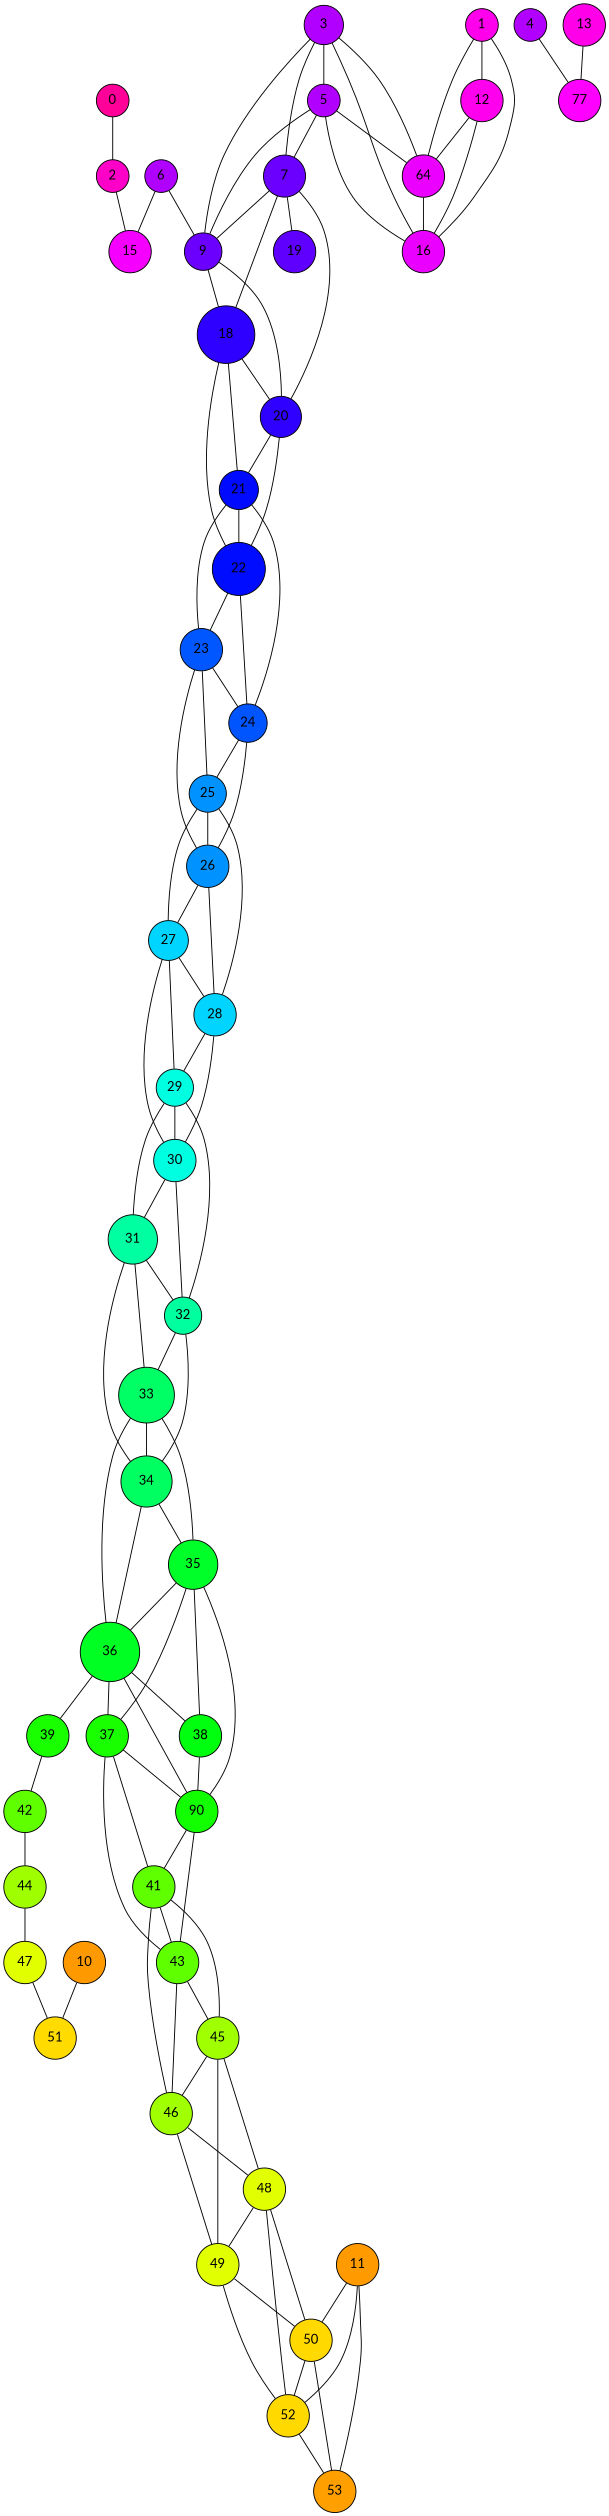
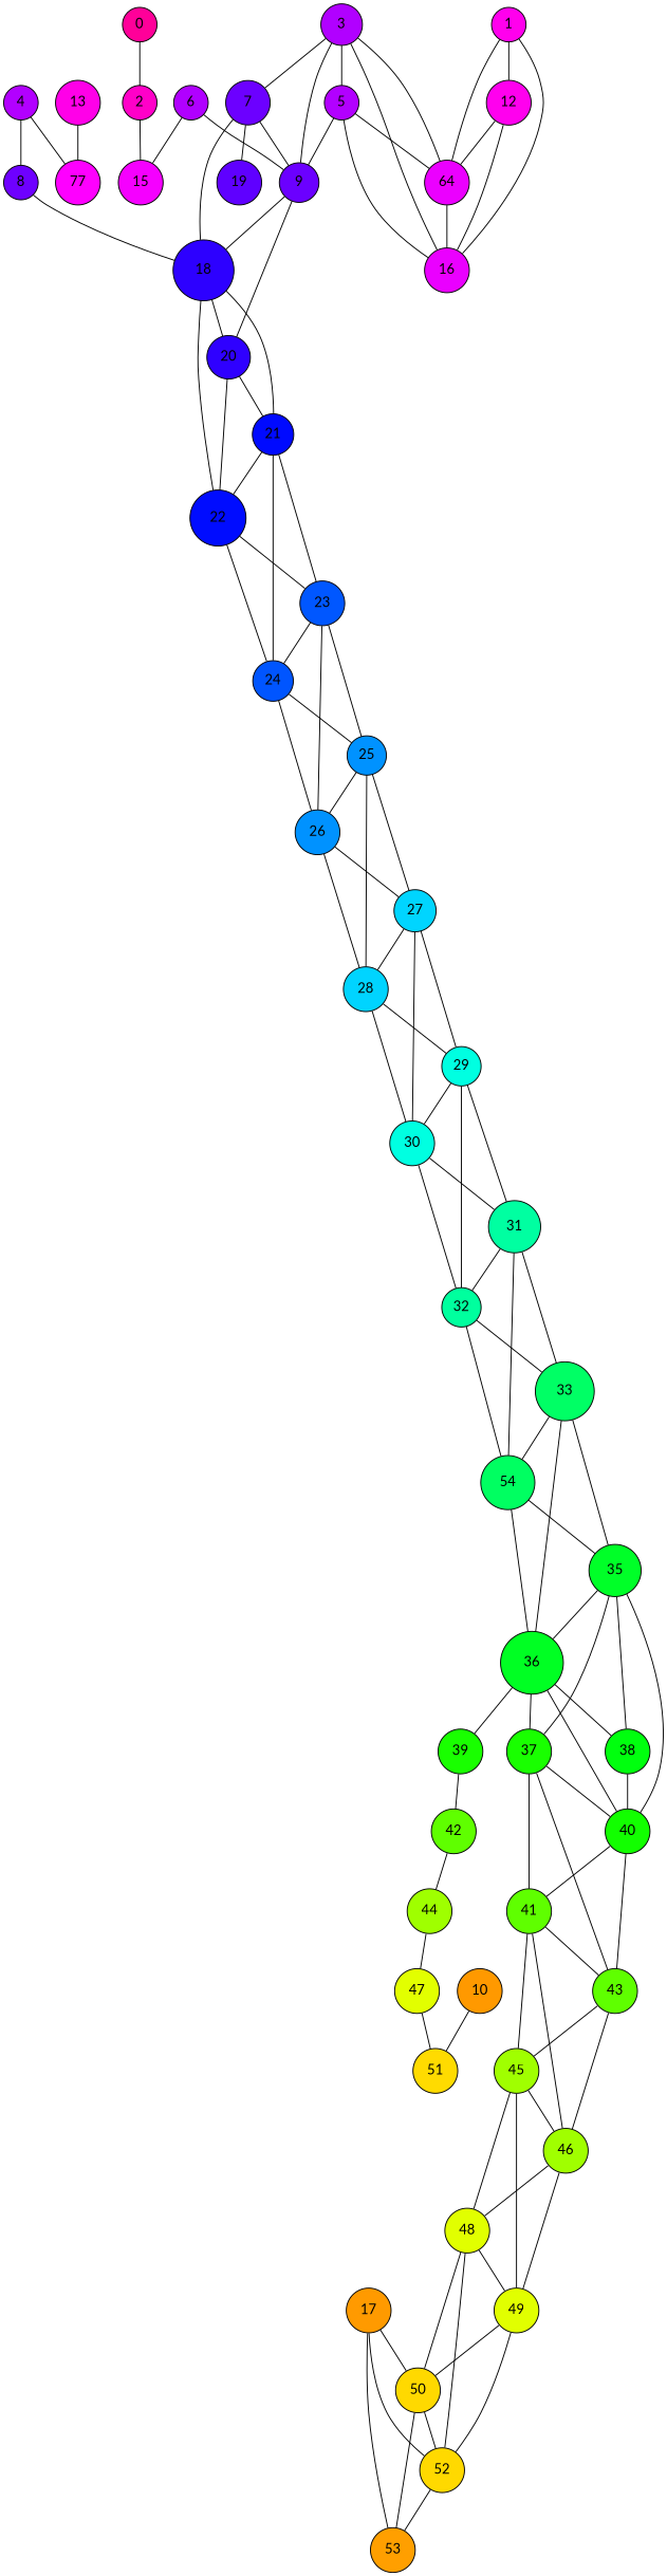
  graph {
    fontname=Lato
    node [color=black fillcolor="0.14166594263320026, 1, 1" fontcolor=black fontname=Lato shape=circle style=filled]
    edge [fontname=Lato weight=15]
    0 [fillcolor="0.9, 1, 1" width=0.2584664536741214]
    2 [fillcolor="0.8695296961617728, 1, 1" width=0.31623003194888183]
    15 [fillcolor="0.8265033806921547, 1, 1" width=0.2507987220447284]
    1 [fillcolor="0.8451840745733875, 1, 1" width=0.14498402555910544]
    12 [fillcolor="0.8447754044825474, 1, 1" width=0.16952076677316297]
    n6 [fillcolor="0.8202404974574111, 1, 1" label=64 width=0.3075399361022364]
    16 [fillcolor="0.819035454814041, 1, 1" width=0.4501597444089457]
    3 [fillcolor="0.7822676551531962, 1, 1" width=0.592779552715655]
    5 [fillcolor="0.7825617531147304, 1, 1" width=0.37501597444089463]
    7 [fillcolor="0.7375569408512745, 1, 1" width=0.6387859424920128]
    9 [fillcolor="0.7369567702390385, 1, 1" width=0.5677316293929713]
    18 [fillcolor="0.6963111974277003, 1, 1" width=0.8810862619808307]
    19 [fillcolor="0.7288878509801625, 1, 1" width=0.1]
    20 [fillcolor="0.6972878993115543, 1, 1" width=0.6270287539936102]
    4 [fillcolor="0.782737195805433, 1, 1" width=0.25488817891373805]
+   8 [fillcolor="0.7384169757801817, 1, 1" width=0.2671565495207668]
    n17 [fillcolor="0.8322965878831632, 1, 1" label=77 width=0.3499680511182109]
    6 [fillcolor="0.7815031060580716, 1, 1" width=0.24773162939297128]
    21 [fillcolor="0.6597760331663858, 1, 1" width=0.4976996805111822]
    22 [fillcolor="0.6583577776734376, 1, 1" width=0.7992971246006391]
    10 [fillcolor="0.1, 1, 1" width=0.39188498402555916]
    51 [fillcolor="0.14265718393678112, 1, 1" width=0.30856230031948884]
-   11 [fillcolor="0.10070763955694978, 1, 1" width=0.37859424920127793]
+   11 [fillcolor="0.10070763955694978, 1, 1" width=0.37859424920127793 label=17]
    50 [width=0.30242811501597444]
    52 [width=0.30242811501597444]
    53 [fillcolor="0.1039900759594859, 1, 1" width=0.31316293929712463]
    13 [fillcolor="0.8489149164251687, 1, 1" width=0.2656230031948882]
    23 [fillcolor="0.6099936019890944, 1, 1" width=0.4087539936102237]
    24 [fillcolor="0.6111862290757278, 1, 1" width=0.5856230031948881]
    25 [fillcolor="0.5709941574718976, 1, 1" width=0.5544408945686902]
    26 [fillcolor="0.5710295257703505, 1, 1" width=0.4000638977635783]
    27 [fillcolor="0.527772641435465, 1, 1" width=0.48440894568690096]
    28 [fillcolor="0.5281675462947256, 1, 1" width=0.3489456869009585]
    29 [fillcolor="0.4800551324405572, 1, 1" width=0.5396166134185304]
    30 [fillcolor="0.4802670959578458, 1, 1" width=0.37910543130990415]
    31 [fillcolor="0.4383360228748101, 1, 1" width=0.7456230031948882]
    32 [fillcolor="0.4364016701799517, 1, 1" width=0.5370607028753994]
    33 [fillcolor="0.39965521624670564, 1, 1" width=0.848370607028754]
-   34 [fillcolor="0.397023032101528, 1, 1" width=0.7824281150159744]
+   34 [fillcolor="0.397023032101528, 1, 1" width=0.7824281150159744 label=54]
    35 [fillcolor="0.35944130329806234, 1, 1" width=0.7512460063897763]
    36 [fillcolor="0.3565076326960207, 1, 1" width=0.9]
    37 [fillcolor="0.3168080171672242, 1, 1" width=0.37297124600638976]
    38 [fillcolor="0.34282260715312424, 1, 1" width=0.1270926517571885]
-   40 [fillcolor="0.3209731580595332, 1, 1" width=0.4061980830670927 label=90]
+   40 [fillcolor="0.3209731580595332, 1, 1" width=0.4061980830670927]
    39 [fillcolor="0.31650543099516604, 1, 1" width=0.368370607028754]
    41 [fillcolor="0.2713625892131486, 1, 1" width=0.3208306709265176]
    43 [fillcolor="0.271291909596616, 1, 1" width=0.3203194888178914]
    42 [fillcolor="0.271155661712393, 1, 1" width=0.32543130990415337]
    45 [fillcolor="0.22909242294109794, 1, 1" width=0.3080511182108626]
    46 [fillcolor="0.22909242294109794, 1, 1" width=0.3080511182108626]
    44 [fillcolor="0.22946570669957092, 1, 1" width=0.31316293929712463]
    48 [fillcolor="0.1865263647397897, 1, 1" width=0.2906709265175719]
    49 [fillcolor="0.1865263647397897, 1, 1" width=0.2906709265175719]
    47 [fillcolor="0.1860503424025858, 1, 1" width=0.29936102236421724]
    0 -- 2
    2 -- 15
    1 -- 12
    1 -- n6
    1 -- 16
    12 -- n6
    12 -- 16
    n6 -- 16
    3 -- n6
    3 -- 16
    3 -- 5
    3 -- 7
    3 -- 9
    5 -- n6
    5 -- 16
-   5 -- 7
    5 -- 9
    7 -- 9
    7 -- 18
    7 -- 19
-   7 -- 20
    9 -- 18
    9 -- 20
    18 -- 20
    18 -- 21
    18 -- 22
    20 -- 21
    20 -- 22
+   4 -- 8
    4 -- n17
+   8 -- 18
    6 -- 15
    6 -- 9
    21 -- 22
    21 -- 23
    21 -- 24
    22 -- 23
    22 -- 24
    10 -- 51
    11 -- 50
    11 -- 52
    11 -- 53
    50 -- 52
    50 -- 53
    52 -- 53
    13 -- n17
    23 -- 24
    23 -- 25
    23 -- 26
    24 -- 25
    24 -- 26
    25 -- 26
    25 -- 27
    25 -- 28
    26 -- 27
    26 -- 28
    27 -- 28
    27 -- 29
    27 -- 30
    28 -- 29
    28 -- 30
    29 -- 30
    29 -- 31
    29 -- 32
    30 -- 31
    30 -- 32
    31 -- 32
    31 -- 33
    31 -- 34
    32 -- 33
    32 -- 34
    33 -- 34
    33 -- 35
    33 -- 36
    34 -- 35
    34 -- 36
    35 -- 36
    35 -- 37
    35 -- 38
    35 -- 40
    36 -- 37
    36 -- 38
    36 -- 40
    36 -- 39
    37 -- 40
    37 -- 41
    37 -- 43
    38 -- 40
    40 -- 41
    40 -- 43
    39 -- 42
    41 -- 43
    41 -- 45
    41 -- 46
    43 -- 45
    43 -- 46
    42 -- 44
    45 -- 46
    45 -- 48
    45 -- 49
    46 -- 48
    46 -- 49
    44 -- 47
    48 -- 50
    48 -- 52
    48 -- 49
    49 -- 50
    49 -- 52
    47 -- 51
  }
